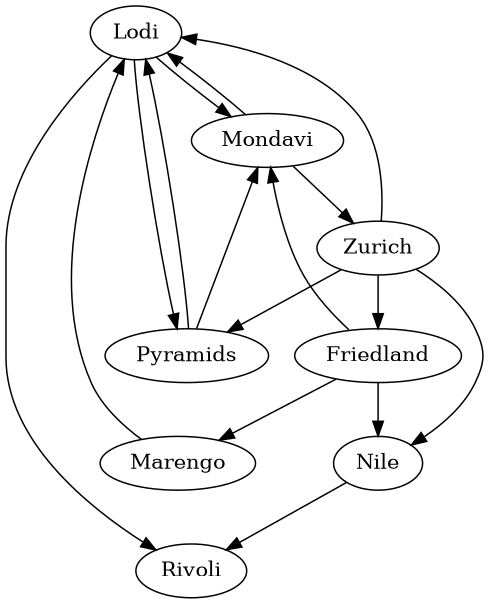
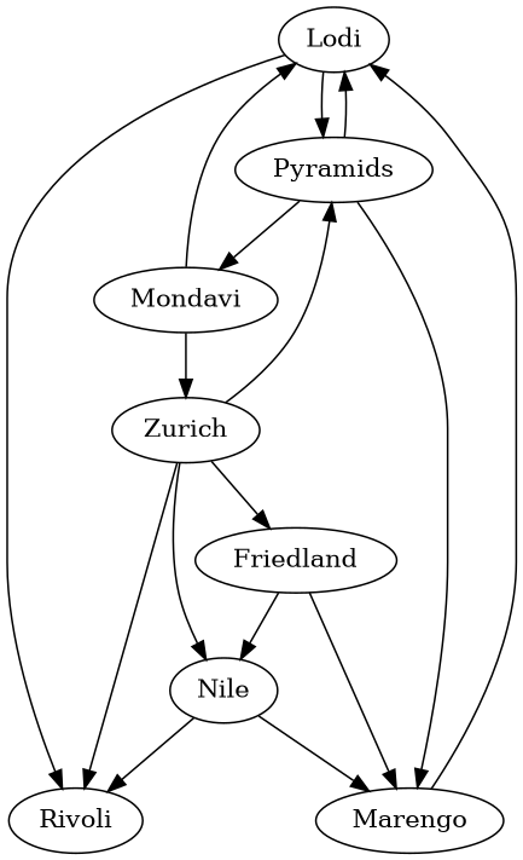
  digraph {
    Lodi
    Mondavi
    Rivoli
    Pyramids
    Zurich
    Marengo
    Nile
    Friedland
-   Lodi -> Mondavi
    Lodi -> Rivoli
    Lodi -> Pyramids
    Mondavi -> Lodi
    Mondavi -> Zurich
    Pyramids -> Lodi
    Pyramids -> Mondavi
-   Zurich -> Lodi
+   Pyramids -> Marengo
+   Zurich -> Rivoli
    Zurich -> Pyramids
    Zurich -> Nile
    Zurich -> Friedland
    Marengo -> Lodi
    Nile -> Rivoli
-   Friedland -> Mondavi
+   Nile -> Marengo
    Friedland -> Marengo
    Friedland -> Nile
  }
